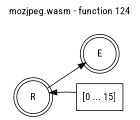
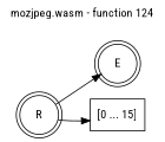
  digraph {
    fontname="Roboto Condensed"
    label="mozjpeg.wasm - function 124"
    labelfontcolor=black
    labelfontname=Helvetica
    labelfontsize=16
    labelloc=t
    rankdir=LR
    node [fontname="Roboto Condensed" shape=doublecircle]
    edge [fontname="Roboto Condensed"]
    R
    E
    n3 [color=black label="[0 ... 15]" shape=box style=solid]
    R -> E
-   n3 -> R
+   R -> n3
  }
